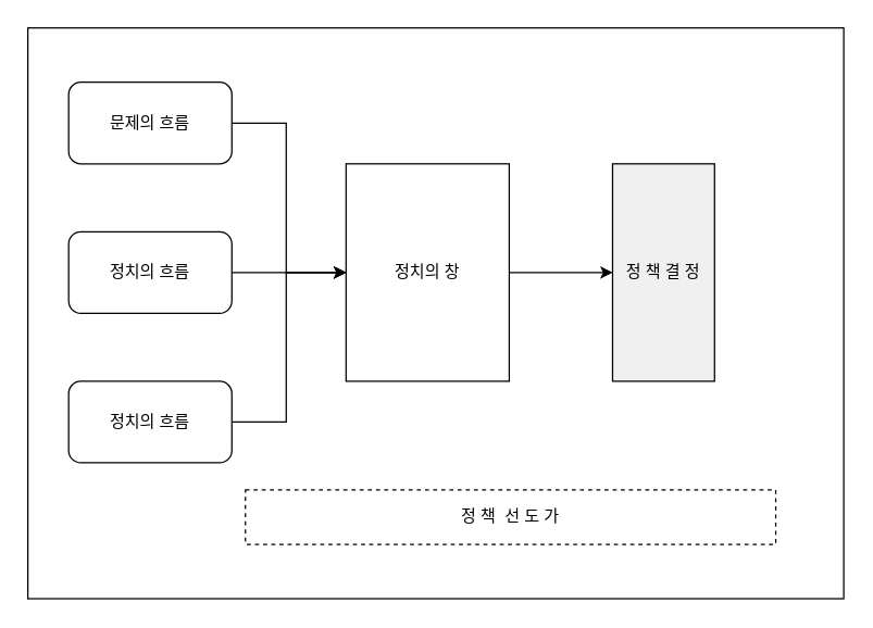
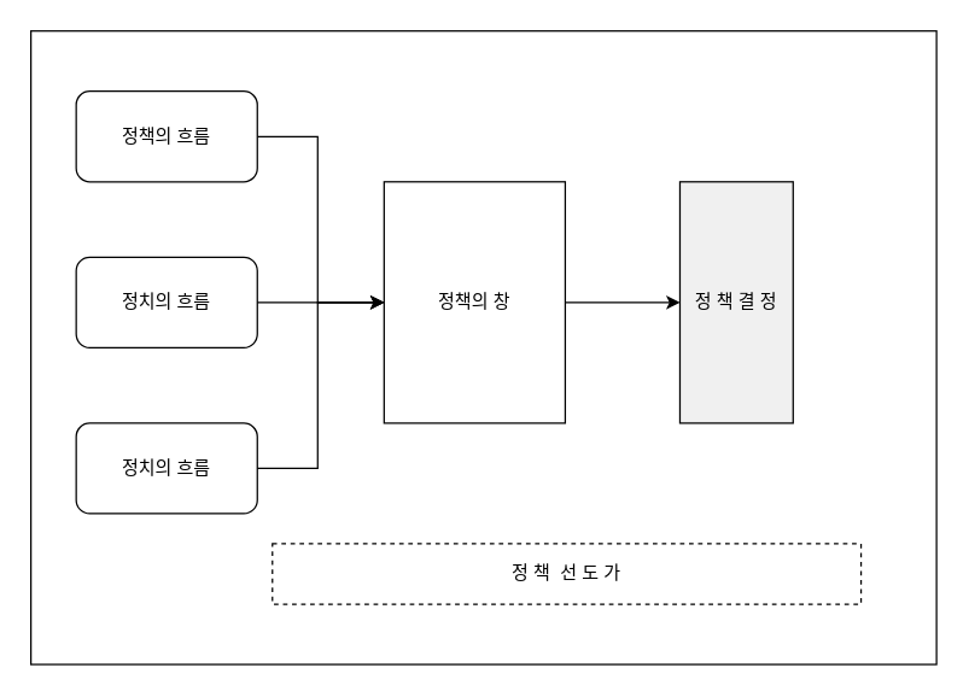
  <mxCell id="0" />
  <mxCell id="1" parent="0" />
  <mxCell id="2" value="" style="rounded=0;whiteSpace=wrap;html=1;fillColor=#FFFFFF;" parent="1" vertex="1"><mxGeometry x="20" y="20" width="600" height="420" as="geometry" /></mxCell>
  <mxCell id="3" style="edgeStyle=orthogonalEdgeStyle;rounded=0;orthogonalLoop=1;jettySize=auto;html=1;exitX=1;exitY=0.5;exitDx=0;exitDy=0;entryX=0;entryY=0.5;entryDx=0;entryDy=0;" parent="1" source="4" target="7" edge="1"><mxGeometry relative="1" as="geometry"><mxPoint x="250" y="200" as="targetPoint" /><Array as="points"><mxPoint x="210" y="90" /><mxPoint x="210" y="200" /></Array></mxGeometry></mxCell>
- <mxCell id="4" value="문제의 흐름" style="rounded=1;whiteSpace=wrap;html=1;" parent="1" vertex="1"><mxGeometry x="50" y="60" width="120" height="60" as="geometry" /></mxCell>
+ <mxCell id="4" value="정책의 흐름" style="rounded=1;whiteSpace=wrap;html=1;" parent="1" vertex="1"><mxGeometry x="50" y="60" width="120" height="60" as="geometry" /></mxCell>
  <mxCell id="5" value="정치의 흐름" style="rounded=1;whiteSpace=wrap;html=1;" parent="1" vertex="1"><mxGeometry x="50" y="170" width="120" height="60" as="geometry" /></mxCell>
  <mxCell id="6" value="정치의 흐름" style="rounded=1;whiteSpace=wrap;html=1;" parent="1" vertex="1"><mxGeometry x="50" y="280" width="120" height="60" as="geometry" /></mxCell>
- <mxCell id="7" value="정치의 창" style="rounded=0;whiteSpace=wrap;html=1;" parent="1" vertex="1"><mxGeometry x="254" y="120" width="120" height="160" as="geometry" /></mxCell>
+ <mxCell id="7" value="정책의 창" style="rounded=0;whiteSpace=wrap;html=1;" parent="1" vertex="1"><mxGeometry x="254" y="120" width="120" height="160" as="geometry" /></mxCell>
  <mxCell id="8" value="정 책 결 정" style="rounded=0;whiteSpace=wrap;html=1;fillColor=#F0F0F0;" parent="1" vertex="1"><mxGeometry x="450" y="120" width="75" height="160" as="geometry" /></mxCell>
  <mxCell id="9" value="" style="endArrow=classic;html=1;rounded=0;exitX=1;exitY=0.5;exitDx=0;exitDy=0;entryX=0;entryY=0.5;entryDx=0;entryDy=0;" parent="1" source="5" target="7" edge="1"><mxGeometry width="50" height="50" relative="1" as="geometry"><mxPoint x="230" y="240" as="sourcePoint" /><mxPoint x="280" y="190" as="targetPoint" /></mxGeometry></mxCell>
  <mxCell id="10" value="" style="endArrow=classic;html=1;rounded=0;exitX=1;exitY=0.5;exitDx=0;exitDy=0;" parent="1" source="6" edge="1"><mxGeometry width="50" height="50" relative="1" as="geometry"><mxPoint x="204" y="250" as="sourcePoint" /><mxPoint x="254" y="200" as="targetPoint" /><Array as="points"><mxPoint x="210" y="310" /><mxPoint x="210" y="200" /></Array></mxGeometry></mxCell>
  <mxCell id="11" value="" style="endArrow=classic;html=1;rounded=0;entryX=0;entryY=0.5;entryDx=0;entryDy=0;" parent="1" target="8" edge="1"><mxGeometry width="50" height="50" relative="1" as="geometry"><mxPoint x="374" y="200" as="sourcePoint" /><mxPoint x="424" y="150" as="targetPoint" /></mxGeometry></mxCell>
  <mxCell id="12" value="정 책&amp;nbsp; 선 도 가" style="rounded=0;whiteSpace=wrap;html=1;dashed=1;" parent="1" vertex="1"><mxGeometry x="180" y="360" width="390" height="40" as="geometry" /></mxCell>
